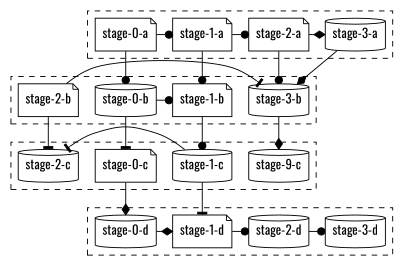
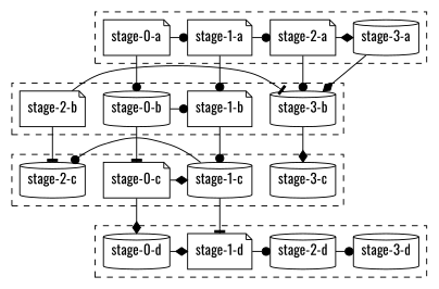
  digraph {
    fontname=Oswald
    newrank=true
    node [fontname=Oswald shape=cylinder]
    edge [arrowhead=dot fontname=Oswald]
    n1 [label="stage-0-a" shape=note]
    n2 [label="stage-1-a" shape=note]
    n3 [label="stage-2-a" shape=note]
    n4 [label="stage-3-a"]
    n5 [label="stage-0-b"]
    n6 [label="stage-1-b" shape=note]
    n7 [label="stage-2-b" shape=note]
    n8 [label="stage-3-b"]
    n9 [label="stage-0-c" shape=note]
    n10 [label="stage-1-c"]
    n11 [label="stage-2-c"]
-   n12 [label="stage-9-c"]
+   n12 [label="stage-3-c"]
    n13 [label="stage-0-d"]
    n14 [label="stage-1-d" shape=note]
    n15 [label="stage-2-d"]
    n16 [label="stage-3-d"]
    subgraph cluster_1 {
      rank=same
      style=dashed
      n1
      n2
      n3
      n4
    }
    subgraph cluster_2 {
      rank=same
      style=dashed
      n5
      n6
      n7
      n8
    }
    subgraph cluster_3 {
      rank=same
      style=dashed
      n9
      n10
      n11
      n12
    }
    subgraph cluster_4 {
      rank=same
      style=dashed
      n13
      n14
      n15
      n16
    }
    n1 -> n2
    n1 -> n5
    n2 -> n3
    n2 -> n6
    n3 -> n4 [arrowhead=diamond]
    n3 -> n8
    n4 -> n8 [arrowhead=diamond]
    n5 -> n6
    n5 -> n9 [arrowhead=tee]
    n6 -> n10
    n7 -> n8 [arrowhead=tee]
    n7 -> n11 [arrowhead=tee]
    n8 -> n12 [arrowhead=diamond]
+   n9 -> n10 [arrowhead=diamond]
    n9 -> n13 [arrowhead=diamond]
-   n10 -> n11 [arrowhead=tee]
+   n10 -> n11
    n10 -> n14 [arrowhead=tee]
    n13 -> n14 [arrowhead=diamond]
    n14 -> n15
    n15 -> n16
  }
